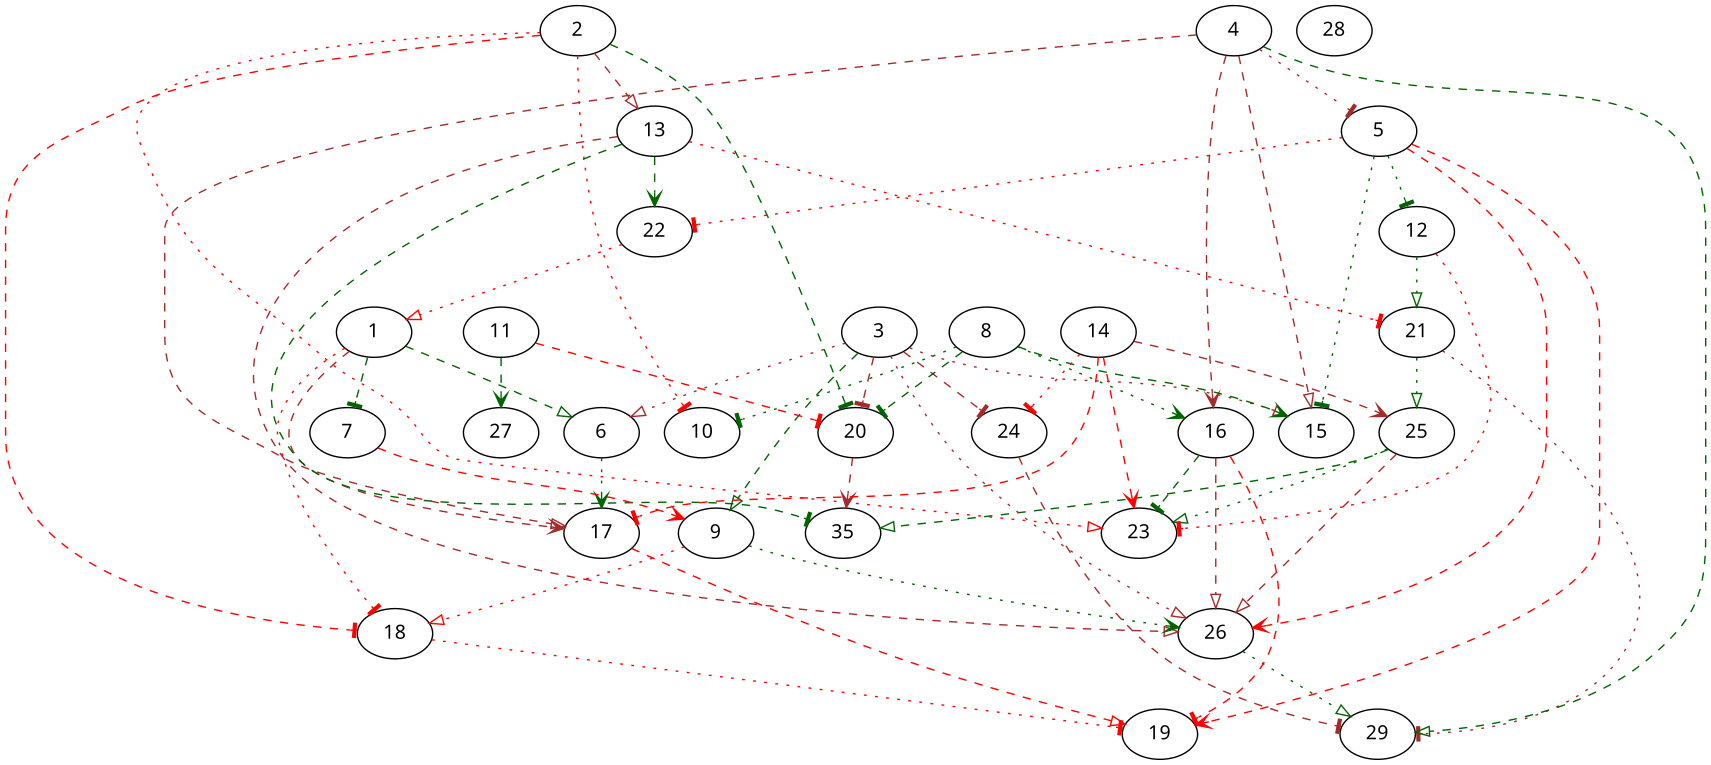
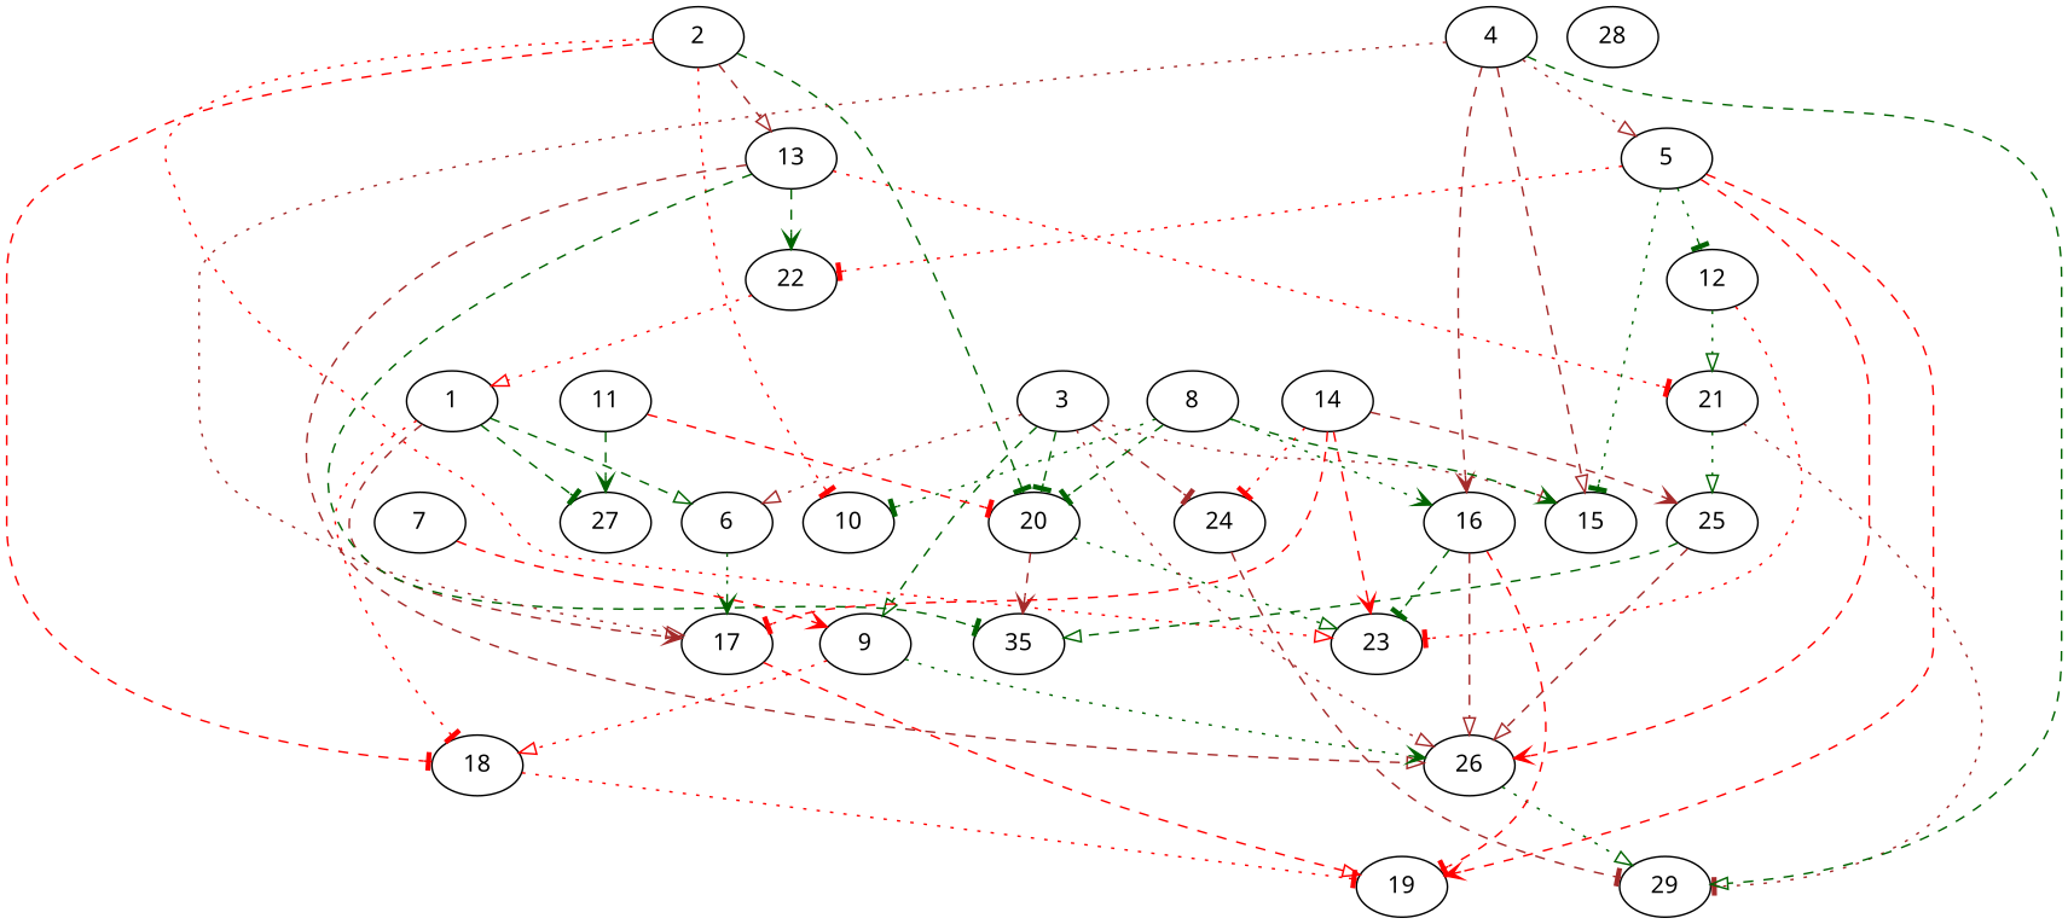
  digraph {
    fontname="Noto Sans"
    node [Weight=9 fontname="Noto Sans"]
    edge [Weight=10 arrowhead=tee color=darkgreen fontname="Noto Sans" style=dashed]
    1 [Weight=8]
    6 [Weight=2]
    17 [Weight=6]
    18 [Weight=4]
    27 [Weight=10]
    19 [Weight=7]
    22 [Weight=4]
    2 [Weight=7]
    10 [Weight=5]
    13
    20 [Weight=6]
    23
    26 [Weight=3]
    21 [Weight=10]
    n15 [Weight=6 label=35]
    29
    25 [Weight=8]
    3 [Weight=6]
    9 [Weight=10]
    15 [Weight=4]
    24 [Weight=3]
    4 [Weight=6]
    5 [Weight=8]
    16 [Weight=10]
    12
    7 [Weight=7]
    8 [Weight=2]
    11
    14
    28 [Weight=3]
    1 -> 6 [Weight=8 arrowhead=onormal]
    1 -> 17 [Weight=5 arrowhead=vee color=brown]
    1 -> 18 [Weight=4 color=red style=dotted]
-   1 -> 7
+   1 -> 27
    6 -> 17 [Weight=5 arrowhead=vee style=dotted]
    17 -> 19 [Weight=6 arrowhead=onormal color=red]
    18 -> 19 [color=red style=dotted]
    22 -> 1 [arrowhead=onormal color=red style=dotted]
    2 -> 18 [Weight=3 color=red]
    2 -> 10 [Weight=3 color=red style=dotted]
    2 -> 13 [Weight=9 arrowhead=onormal color=brown]
    2 -> 20 [Weight=2]
    2 -> 23 [arrowhead=onormal color=red style=dotted]
    13 -> 22 [Weight=7 arrowhead=vee]
    13 -> 26 [Weight=6 arrowhead=onormal color=brown]
    13 -> 21 [Weight=9 color=red style=dotted]
    13 -> n15
-   25 -> 23 [arrowhead=onormal style=dotted]
+   20 -> 23 [arrowhead=onormal style=dotted]
    20 -> n15 [Weight=9 arrowhead=vee color=brown]
    26 -> 29 [Weight=6 arrowhead=onormal style=dotted]
    21 -> 29 [Weight=3 color=brown style=dotted]
    21 -> 25 [Weight=3 arrowhead=onormal style=dotted]
    25 -> 26 [Weight=7 arrowhead=onormal color=brown]
    25 -> n15 [Weight=8 arrowhead=onormal]
    3 -> 6 [Weight=6 arrowhead=onormal color=brown style=dotted]
-   3 -> 20 [Weight=3 color=brown]
+   3 -> 20 [Weight=3]
    3 -> 26 [Weight=4 arrowhead=onormal color=brown style=dotted]
    3 -> 9 [arrowhead=onormal]
    3 -> 15 [Weight=6 arrowhead=onormal color=brown style=dotted]
    3 -> 24 [Weight=9 color=brown]
    9 -> 18 [Weight=4 arrowhead=onormal color=red style=dotted]
    9 -> 26 [Weight=5 arrowhead=vee style=dotted]
    24 -> 29 [Weight=7 color=brown]
-   4 -> 17 [Weight=6 arrowhead=onormal color=brown]
+   4 -> 17 [Weight=6 arrowhead=onormal color=brown style=dotted]
    4 -> 29 [Weight=2 arrowhead=onormal]
    4 -> 15 [Weight=8 arrowhead=onormal color=brown]
-   4 -> 5 [Weight=3 color=brown style=dotted]
+   4 -> 5 [Weight=3 arrowhead=onormal color=brown style=dotted]
    4 -> 16 [Weight=6 arrowhead=vee color=brown]
    5 -> 19 [arrowhead=vee color=red]
    5 -> 22 [Weight=8 color=red style=dotted]
    5 -> 26 [Weight=2 arrowhead=vee color=red]
    5 -> 15 [Weight=4 style=dotted]
    5 -> 12 [Weight=6 style=dotted]
    16 -> 19 [Weight=6 color=red]
    16 -> 23 [Weight=5]
    16 -> 26 [Weight=5 arrowhead=onormal color=brown]
    12 -> 23 [Weight=6 color=red style=dotted]
    12 -> 21 [Weight=7 arrowhead=onormal style=dotted]
    7 -> 9 [Weight=2 arrowhead=vee color=red]
    8 -> 10 [Weight=4 style=dotted]
    8 -> 20 [Weight=9]
    8 -> 15 [arrowhead=vee]
    8 -> 16 [Weight=3 arrowhead=vee style=dotted]
    11 -> 27 [Weight=4 arrowhead=vee]
    11 -> 20 [color=red]
    14 -> 17 [Weight=3 color=red]
    14 -> 23 [Weight=8 arrowhead=vee color=red]
    14 -> 25 [Weight=3 arrowhead=vee color=brown]
    14 -> 24 [Weight=8 color=red style=dotted]
  }
